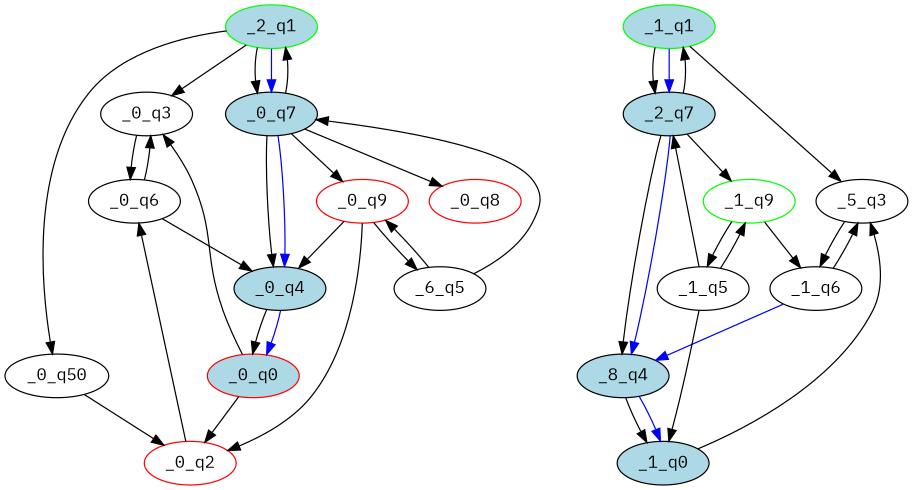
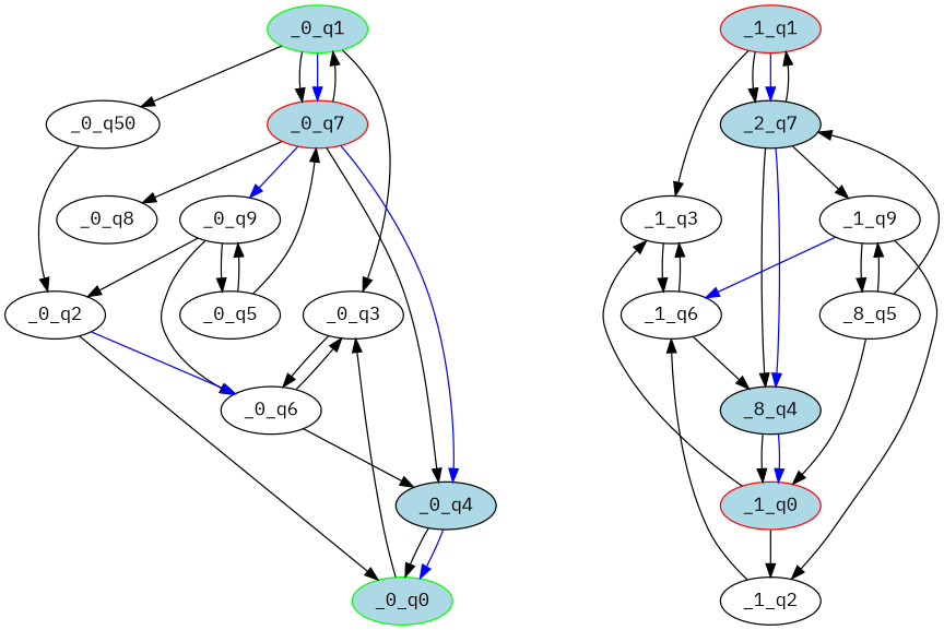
  digraph {
    fontname="IBM Plex Mono"
    node [fontname="IBM Plex Mono"]
    edge [fontname="IBM Plex Mono"]
-   _0_q1 [color=green fillcolor=lightblue initial=1 style=filled label=_2_q1]
+   _0_q1 [color=green fillcolor=lightblue initial=1 style=filled]
    _0_q3
-   _0_q7 [fillcolor=lightblue style=filled]
+   _0_q7 [fillcolor=lightblue style=filled color=red]
    n4 [label=_0_q50]
    _0_q6
    _0_q4 [fillcolor=lightblue style=filled]
-   _0_q9 [color=red]
-   _0_q8 [color=red]
-   _0_q2 [color=red]
-   _0_q0 [color=red fillcolor=lightblue final=1 style=filled]
-   _0_q5 [label=_6_q5]
-   _1_q1 [color=green fillcolor=lightblue initial=1 style=filled]
-   _1_q3 [label=_5_q3]
+   _0_q9
+   _0_q8
+   _0_q2
+   _0_q0 [color=green fillcolor=lightblue final=1 style=filled]
+   _0_q5
+   _1_q1 [color=red fillcolor=lightblue initial=1 style=filled]
+   _1_q3
    n14 [fillcolor=lightblue label=_2_q7 style=filled]
    _1_q6
    n16 [fillcolor=lightblue label=_8_q4 style=filled]
-   _1_q9 [color=green]
-   _1_q0 [color=black fillcolor=lightblue final=1 style=filled]
-   _1_q5
+   _1_q9
+   _1_q0 [color=red fillcolor=lightblue final=1 style=filled]
+   _1_q2
+   _1_q5 [label=_8_q5]
    _0_q1 -> _0_q3
    _0_q1 -> _0_q7
    _0_q1 -> _0_q7 [color=blue]
    _0_q1 -> n4
    _0_q3 -> _0_q6
    _0_q7 -> _0_q1
    _0_q7 -> _0_q4
    _0_q7 -> _0_q4 [color=blue]
-   _0_q7 -> _0_q9
+   _0_q7 -> _0_q9 [color=blue]
    _0_q7 -> _0_q8
    n4 -> _0_q2
    _0_q6 -> _0_q3
    _0_q6 -> _0_q4
    _0_q4 -> _0_q0
    _0_q4 -> _0_q0 [color=blue]
-   _0_q9 -> _0_q4
+   _0_q9 -> _0_q6
    _0_q9 -> _0_q2
    _0_q9 -> _0_q5
-   _0_q2 -> _0_q6
+   _0_q2 -> _0_q6 [color=blue]
    _0_q0 -> _0_q3
-   _0_q0 -> _0_q2
+   _0_q2 -> _0_q0
    _0_q5 -> _0_q7
    _0_q5 -> _0_q9
    _1_q1 -> _1_q3
    _1_q1 -> n14
    _1_q1 -> n14 [color=blue]
    _1_q3 -> _1_q6
    n14 -> _1_q1
    n14 -> n16
    n14 -> n16 [color=blue]
    n14 -> _1_q9
    _1_q6 -> _1_q3
-   _1_q6 -> n16 [color=blue]
+   _1_q6 -> n16
    n16 -> _1_q0
    n16 -> _1_q0 [color=blue]
-   _1_q9 -> _1_q6
+   _1_q9 -> _1_q6 [color=blue]
+   _1_q9 -> _1_q2
    _1_q9 -> _1_q5
    _1_q0 -> _1_q3
+   _1_q0 -> _1_q2
+   _1_q2 -> _1_q6
    _1_q5 -> n14
    _1_q5 -> _1_q9
    _1_q5 -> _1_q0
  }
